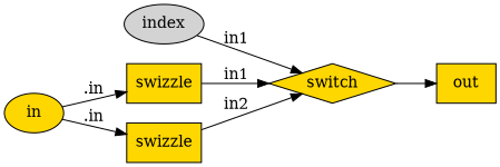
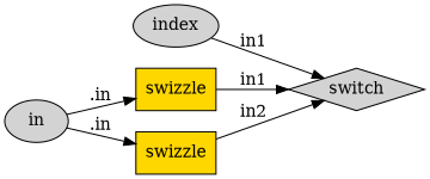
  digraph {
    rankdir=LR
    node [fillcolor=lightgrey shape=box style=filled]
-   n1 [fillcolor=gold label=switch shape=diamond]
-   n2 [fillcolor=gold label=out]
+   n1 [label=switch shape=diamond]
    n3 [label=index shape=ellipse]
    n4 [fillcolor=gold label=swizzle]
-   n5 [fillcolor=gold label=in shape=ellipse]
+   n5 [label=in shape=ellipse]
    n6 [fillcolor=gold label=swizzle]
-   n1 -> n2
    n3 -> n1 [label=in1]
    n4 -> n1 [label=in1]
    n5 -> n4 [label=".in"]
    n5 -> n6 [label=".in"]
    n6 -> n1 [label=in2]
  }
